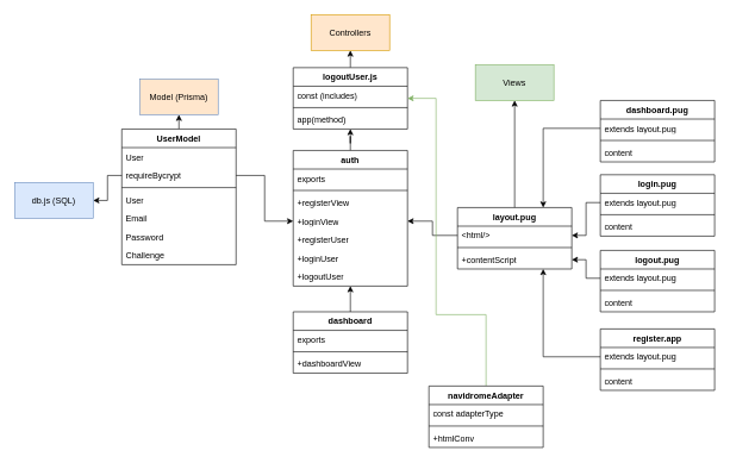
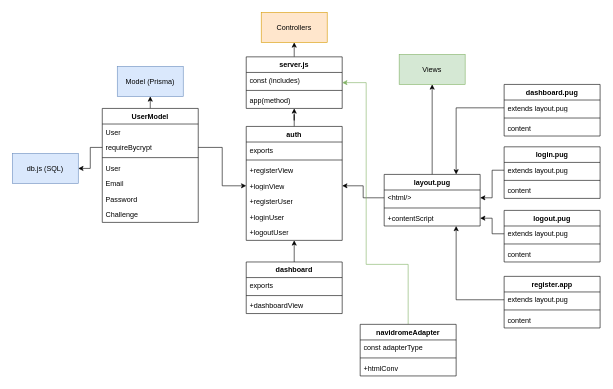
  <mxCell id="0" />
  <mxCell id="1" parent="0" />
  <mxCell id="2" style="edgeStyle=orthogonalEdgeStyle;rounded=0;orthogonalLoop=1;jettySize=auto;html=1;exitX=0.5;exitY=0;exitDx=0;exitDy=0;entryX=0.5;entryY=1;entryDx=0;entryDy=0;" edge="1" parent="1" source="3" target="11"><mxGeometry relative="1" as="geometry" /></mxCell>
  <mxCell id="3" value="&lt;div&gt;UserModel&lt;/div&gt;" style="swimlane;fontStyle=1;align=center;verticalAlign=top;childLayout=stackLayout;horizontal=1;startSize=26;horizontalStack=0;resizeParent=1;resizeParentMax=0;resizeLast=0;collapsible=1;marginBottom=0;whiteSpace=wrap;html=1;" vertex="1" parent="1"><mxGeometry x="170" y="180" width="160" height="190" as="geometry" /></mxCell>
  <mxCell id="4" value="&lt;div&gt;User&lt;/div&gt;" style="text;strokeColor=none;fillColor=none;align=left;verticalAlign=top;spacingLeft=4;spacingRight=4;overflow=hidden;rotatable=0;points=[[0,0.5],[1,0.5]];portConstraint=eastwest;whiteSpace=wrap;html=1;" vertex="1" parent="3"><mxGeometry y="26" width="160" height="26" as="geometry" /></mxCell>
  <mxCell id="5" value="&lt;div&gt;requireBycrypt&lt;/div&gt;" style="text;strokeColor=none;fillColor=none;align=left;verticalAlign=top;spacingLeft=4;spacingRight=4;overflow=hidden;rotatable=0;points=[[0,0.5],[1,0.5]];portConstraint=eastwest;whiteSpace=wrap;html=1;" vertex="1" parent="3"><mxGeometry y="52" width="160" height="26" as="geometry" /></mxCell>
  <mxCell id="6" value="" style="line;strokeWidth=1;fillColor=none;align=left;verticalAlign=middle;spacingTop=-1;spacingLeft=3;spacingRight=3;rotatable=0;labelPosition=right;points=[];portConstraint=eastwest;strokeColor=inherit;" vertex="1" parent="3"><mxGeometry y="78" width="160" height="8" as="geometry" /></mxCell>
  <mxCell id="7" value="&lt;div&gt;User&lt;/div&gt;&lt;div&gt;&lt;br&gt;&lt;/div&gt;" style="text;strokeColor=none;fillColor=none;align=left;verticalAlign=top;spacingLeft=4;spacingRight=4;overflow=hidden;rotatable=0;points=[[0,0.5],[1,0.5]];portConstraint=eastwest;whiteSpace=wrap;html=1;" vertex="1" parent="3"><mxGeometry y="86" width="160" height="26" as="geometry" /></mxCell>
  <mxCell id="8" value="Email" style="text;strokeColor=none;fillColor=none;align=left;verticalAlign=top;spacingLeft=4;spacingRight=4;overflow=hidden;rotatable=0;points=[[0,0.5],[1,0.5]];portConstraint=eastwest;whiteSpace=wrap;html=1;" vertex="1" parent="3"><mxGeometry y="112" width="160" height="26" as="geometry" /></mxCell>
  <mxCell id="9" value="Password" style="text;strokeColor=none;fillColor=none;align=left;verticalAlign=top;spacingLeft=4;spacingRight=4;overflow=hidden;rotatable=0;points=[[0,0.5],[1,0.5]];portConstraint=eastwest;whiteSpace=wrap;html=1;" vertex="1" parent="3"><mxGeometry y="138" width="160" height="26" as="geometry" /></mxCell>
  <mxCell id="10" value="&lt;div&gt;Challenge&lt;/div&gt;&lt;div&gt;&lt;br&gt;&lt;/div&gt;" style="text;strokeColor=none;fillColor=none;align=left;verticalAlign=top;spacingLeft=4;spacingRight=4;overflow=hidden;rotatable=0;points=[[0,0.5],[1,0.5]];portConstraint=eastwest;whiteSpace=wrap;html=1;" vertex="1" parent="3"><mxGeometry y="164" width="160" height="26" as="geometry" /></mxCell>
- <mxCell id="11" value="Model (Prisma)" style="html=1;whiteSpace=wrap;fillColor=#ffe6cc;strokeColor=#6c8ebf;" vertex="1" parent="1"><mxGeometry x="195" y="110" width="110" height="50" as="geometry" /></mxCell>
+ <mxCell id="11" value="Model (Prisma)" style="html=1;whiteSpace=wrap;fillColor=#dae8fc;strokeColor=#6c8ebf;" vertex="1" parent="1"><mxGeometry x="195" y="110" width="110" height="50" as="geometry" /></mxCell>
  <mxCell id="12" value="db.js (SQL)" style="html=1;whiteSpace=wrap;fillColor=#dae8fc;strokeColor=#6c8ebf;" vertex="1" parent="1"><mxGeometry x="20" y="255" width="110" height="50" as="geometry" /></mxCell>
  <mxCell id="13" style="edgeStyle=orthogonalEdgeStyle;rounded=0;orthogonalLoop=1;jettySize=auto;html=1;exitX=0.5;exitY=0;exitDx=0;exitDy=0;" edge="1" parent="1" source="14" target="58"><mxGeometry relative="1" as="geometry" /></mxCell>
  <mxCell id="14" value="auth" style="swimlane;fontStyle=1;align=center;verticalAlign=top;childLayout=stackLayout;horizontal=1;startSize=26;horizontalStack=0;resizeParent=1;resizeParentMax=0;resizeLast=0;collapsible=1;marginBottom=0;whiteSpace=wrap;html=1;" vertex="1" parent="1"><mxGeometry x="410" y="210" width="160" height="190" as="geometry" /></mxCell>
  <mxCell id="15" value="exports" style="text;strokeColor=none;fillColor=none;align=left;verticalAlign=top;spacingLeft=4;spacingRight=4;overflow=hidden;rotatable=0;points=[[0,0.5],[1,0.5]];portConstraint=eastwest;whiteSpace=wrap;html=1;" vertex="1" parent="14"><mxGeometry y="26" width="160" height="26" as="geometry" /></mxCell>
  <mxCell id="16" value="" style="line;strokeWidth=1;fillColor=none;align=left;verticalAlign=middle;spacingTop=-1;spacingLeft=3;spacingRight=3;rotatable=0;labelPosition=right;points=[];portConstraint=eastwest;strokeColor=inherit;" vertex="1" parent="14"><mxGeometry y="52" width="160" height="8" as="geometry" /></mxCell>
  <mxCell id="17" value="+registerView" style="text;strokeColor=none;fillColor=none;align=left;verticalAlign=top;spacingLeft=4;spacingRight=4;overflow=hidden;rotatable=0;points=[[0,0.5],[1,0.5]];portConstraint=eastwest;whiteSpace=wrap;html=1;" vertex="1" parent="14"><mxGeometry y="60" width="160" height="26" as="geometry" /></mxCell>
  <mxCell id="18" value="&lt;div&gt;+loginView&lt;/div&gt;" style="text;strokeColor=none;fillColor=none;align=left;verticalAlign=top;spacingLeft=4;spacingRight=4;overflow=hidden;rotatable=0;points=[[0,0.5],[1,0.5]];portConstraint=eastwest;whiteSpace=wrap;html=1;" vertex="1" parent="14"><mxGeometry y="86" width="160" height="26" as="geometry" /></mxCell>
  <mxCell id="19" value="+registerUser" style="text;strokeColor=none;fillColor=none;align=left;verticalAlign=top;spacingLeft=4;spacingRight=4;overflow=hidden;rotatable=0;points=[[0,0.5],[1,0.5]];portConstraint=eastwest;whiteSpace=wrap;html=1;" vertex="1" parent="14"><mxGeometry y="112" width="160" height="26" as="geometry" /></mxCell>
  <mxCell id="20" value="+loginUser" style="text;strokeColor=none;fillColor=none;align=left;verticalAlign=top;spacingLeft=4;spacingRight=4;overflow=hidden;rotatable=0;points=[[0,0.5],[1,0.5]];portConstraint=eastwest;whiteSpace=wrap;html=1;" vertex="1" parent="14"><mxGeometry y="138" width="160" height="26" as="geometry" /></mxCell>
  <mxCell id="21" value="+logoutUser" style="text;strokeColor=none;fillColor=none;align=left;verticalAlign=top;spacingLeft=4;spacingRight=4;overflow=hidden;rotatable=0;points=[[0,0.5],[1,0.5]];portConstraint=eastwest;whiteSpace=wrap;html=1;" vertex="1" parent="14"><mxGeometry y="164" width="160" height="26" as="geometry" /></mxCell>
  <mxCell id="22" style="edgeStyle=orthogonalEdgeStyle;rounded=0;orthogonalLoop=1;jettySize=auto;html=1;exitX=0.5;exitY=0;exitDx=0;exitDy=0;entryX=0.5;entryY=1;entryDx=0;entryDy=0;" edge="1" parent="1" source="23" target="14"><mxGeometry relative="1" as="geometry" /></mxCell>
  <mxCell id="23" value="dashboard" style="swimlane;fontStyle=1;align=center;verticalAlign=top;childLayout=stackLayout;horizontal=1;startSize=26;horizontalStack=0;resizeParent=1;resizeParentMax=0;resizeLast=0;collapsible=1;marginBottom=0;whiteSpace=wrap;html=1;" vertex="1" parent="1"><mxGeometry x="410" y="436" width="160" height="86" as="geometry" /></mxCell>
  <mxCell id="24" value="exports" style="text;strokeColor=none;fillColor=none;align=left;verticalAlign=top;spacingLeft=4;spacingRight=4;overflow=hidden;rotatable=0;points=[[0,0.5],[1,0.5]];portConstraint=eastwest;whiteSpace=wrap;html=1;" vertex="1" parent="23"><mxGeometry y="26" width="160" height="26" as="geometry" /></mxCell>
  <mxCell id="25" value="" style="line;strokeWidth=1;fillColor=none;align=left;verticalAlign=middle;spacingTop=-1;spacingLeft=3;spacingRight=3;rotatable=0;labelPosition=right;points=[];portConstraint=eastwest;strokeColor=inherit;" vertex="1" parent="23"><mxGeometry y="52" width="160" height="8" as="geometry" /></mxCell>
  <mxCell id="26" value="+dashboardView" style="text;strokeColor=none;fillColor=none;align=left;verticalAlign=top;spacingLeft=4;spacingRight=4;overflow=hidden;rotatable=0;points=[[0,0.5],[1,0.5]];portConstraint=eastwest;whiteSpace=wrap;html=1;" vertex="1" parent="23"><mxGeometry y="60" width="160" height="26" as="geometry" /></mxCell>
  <mxCell id="27" value="Controllers" style="html=1;whiteSpace=wrap;fillColor=#ffe6cc;strokeColor=#d79b00;" vertex="1" parent="1"><mxGeometry x="435" y="20" width="110" height="50" as="geometry" /></mxCell>
  <mxCell id="28" style="edgeStyle=orthogonalEdgeStyle;rounded=0;orthogonalLoop=1;jettySize=auto;html=1;exitX=0;exitY=0.5;exitDx=0;exitDy=0;entryX=1;entryY=0.5;entryDx=0;entryDy=0;" edge="1" parent="1" source="5" target="12"><mxGeometry relative="1" as="geometry" /></mxCell>
  <mxCell id="29" value="dashboard.pug" style="swimlane;fontStyle=1;align=center;verticalAlign=top;childLayout=stackLayout;horizontal=1;startSize=26;horizontalStack=0;resizeParent=1;resizeParentMax=0;resizeLast=0;collapsible=1;marginBottom=0;whiteSpace=wrap;html=1;" vertex="1" parent="1"><mxGeometry x="840" y="140" width="160" height="86" as="geometry" /></mxCell>
  <mxCell id="30" value="extends layout.pug" style="text;strokeColor=none;fillColor=none;align=left;verticalAlign=top;spacingLeft=4;spacingRight=4;overflow=hidden;rotatable=0;points=[[0,0.5],[1,0.5]];portConstraint=eastwest;whiteSpace=wrap;html=1;" vertex="1" parent="29"><mxGeometry y="26" width="160" height="26" as="geometry" /></mxCell>
  <mxCell id="31" value="" style="line;strokeWidth=1;fillColor=none;align=left;verticalAlign=middle;spacingTop=-1;spacingLeft=3;spacingRight=3;rotatable=0;labelPosition=right;points=[];portConstraint=eastwest;strokeColor=inherit;" vertex="1" parent="29"><mxGeometry y="52" width="160" height="8" as="geometry" /></mxCell>
  <mxCell id="32" value="content" style="text;strokeColor=none;fillColor=none;align=left;verticalAlign=top;spacingLeft=4;spacingRight=4;overflow=hidden;rotatable=0;points=[[0,0.5],[1,0.5]];portConstraint=eastwest;whiteSpace=wrap;html=1;" vertex="1" parent="29"><mxGeometry y="60" width="160" height="26" as="geometry" /></mxCell>
  <mxCell id="33" value="login.pug" style="swimlane;fontStyle=1;align=center;verticalAlign=top;childLayout=stackLayout;horizontal=1;startSize=26;horizontalStack=0;resizeParent=1;resizeParentMax=0;resizeLast=0;collapsible=1;marginBottom=0;whiteSpace=wrap;html=1;" vertex="1" parent="1"><mxGeometry x="840" y="244" width="160" height="86" as="geometry" /></mxCell>
  <mxCell id="34" value="extends layout.pug" style="text;strokeColor=none;fillColor=none;align=left;verticalAlign=top;spacingLeft=4;spacingRight=4;overflow=hidden;rotatable=0;points=[[0,0.5],[1,0.5]];portConstraint=eastwest;whiteSpace=wrap;html=1;" vertex="1" parent="33"><mxGeometry y="26" width="160" height="26" as="geometry" /></mxCell>
  <mxCell id="35" value="" style="line;strokeWidth=1;fillColor=none;align=left;verticalAlign=middle;spacingTop=-1;spacingLeft=3;spacingRight=3;rotatable=0;labelPosition=right;points=[];portConstraint=eastwest;strokeColor=inherit;" vertex="1" parent="33"><mxGeometry y="52" width="160" height="8" as="geometry" /></mxCell>
  <mxCell id="36" value="content" style="text;strokeColor=none;fillColor=none;align=left;verticalAlign=top;spacingLeft=4;spacingRight=4;overflow=hidden;rotatable=0;points=[[0,0.5],[1,0.5]];portConstraint=eastwest;whiteSpace=wrap;html=1;" vertex="1" parent="33"><mxGeometry y="60" width="160" height="26" as="geometry" /></mxCell>
  <mxCell id="37" value="logout.pug" style="swimlane;fontStyle=1;align=center;verticalAlign=top;childLayout=stackLayout;horizontal=1;startSize=26;horizontalStack=0;resizeParent=1;resizeParentMax=0;resizeLast=0;collapsible=1;marginBottom=0;whiteSpace=wrap;html=1;" vertex="1" parent="1"><mxGeometry x="840" y="350" width="160" height="86" as="geometry" /></mxCell>
  <mxCell id="38" value="extends layout.pug" style="text;strokeColor=none;fillColor=none;align=left;verticalAlign=top;spacingLeft=4;spacingRight=4;overflow=hidden;rotatable=0;points=[[0,0.5],[1,0.5]];portConstraint=eastwest;whiteSpace=wrap;html=1;" vertex="1" parent="37"><mxGeometry y="26" width="160" height="26" as="geometry" /></mxCell>
  <mxCell id="39" value="" style="line;strokeWidth=1;fillColor=none;align=left;verticalAlign=middle;spacingTop=-1;spacingLeft=3;spacingRight=3;rotatable=0;labelPosition=right;points=[];portConstraint=eastwest;strokeColor=inherit;" vertex="1" parent="37"><mxGeometry y="52" width="160" height="8" as="geometry" /></mxCell>
  <mxCell id="40" value="content" style="text;strokeColor=none;fillColor=none;align=left;verticalAlign=top;spacingLeft=4;spacingRight=4;overflow=hidden;rotatable=0;points=[[0,0.5],[1,0.5]];portConstraint=eastwest;whiteSpace=wrap;html=1;" vertex="1" parent="37"><mxGeometry y="60" width="160" height="26" as="geometry" /></mxCell>
  <mxCell id="41" value="register.app" style="swimlane;fontStyle=1;align=center;verticalAlign=top;childLayout=stackLayout;horizontal=1;startSize=26;horizontalStack=0;resizeParent=1;resizeParentMax=0;resizeLast=0;collapsible=1;marginBottom=0;whiteSpace=wrap;html=1;" vertex="1" parent="1"><mxGeometry x="840" y="460" width="160" height="86" as="geometry" /></mxCell>
  <mxCell id="42" value="extends layout.pug" style="text;strokeColor=none;fillColor=none;align=left;verticalAlign=top;spacingLeft=4;spacingRight=4;overflow=hidden;rotatable=0;points=[[0,0.5],[1,0.5]];portConstraint=eastwest;whiteSpace=wrap;html=1;" vertex="1" parent="41"><mxGeometry y="26" width="160" height="26" as="geometry" /></mxCell>
  <mxCell id="43" value="" style="line;strokeWidth=1;fillColor=none;align=left;verticalAlign=middle;spacingTop=-1;spacingLeft=3;spacingRight=3;rotatable=0;labelPosition=right;points=[];portConstraint=eastwest;strokeColor=inherit;" vertex="1" parent="41"><mxGeometry y="52" width="160" height="8" as="geometry" /></mxCell>
  <mxCell id="44" value="content" style="text;strokeColor=none;fillColor=none;align=left;verticalAlign=top;spacingLeft=4;spacingRight=4;overflow=hidden;rotatable=0;points=[[0,0.5],[1,0.5]];portConstraint=eastwest;whiteSpace=wrap;html=1;" vertex="1" parent="41"><mxGeometry y="60" width="160" height="26" as="geometry" /></mxCell>
  <mxCell id="45" style="edgeStyle=orthogonalEdgeStyle;rounded=0;orthogonalLoop=1;jettySize=auto;html=1;exitX=0.5;exitY=0;exitDx=0;exitDy=0;entryX=0.5;entryY=1;entryDx=0;entryDy=0;" edge="1" parent="1" source="46" target="56"><mxGeometry relative="1" as="geometry" /></mxCell>
  <mxCell id="46" value="layout.pug" style="swimlane;fontStyle=1;align=center;verticalAlign=top;childLayout=stackLayout;horizontal=1;startSize=26;horizontalStack=0;resizeParent=1;resizeParentMax=0;resizeLast=0;collapsible=1;marginBottom=0;whiteSpace=wrap;html=1;" vertex="1" parent="1"><mxGeometry x="640" y="290" width="160" height="86" as="geometry" /></mxCell>
  <mxCell id="47" value="&amp;lt;html/&amp;gt;" style="text;strokeColor=none;fillColor=none;align=left;verticalAlign=top;spacingLeft=4;spacingRight=4;overflow=hidden;rotatable=0;points=[[0,0.5],[1,0.5]];portConstraint=eastwest;whiteSpace=wrap;html=1;" vertex="1" parent="46"><mxGeometry y="26" width="160" height="26" as="geometry" /></mxCell>
  <mxCell id="48" value="" style="line;strokeWidth=1;fillColor=none;align=left;verticalAlign=middle;spacingTop=-1;spacingLeft=3;spacingRight=3;rotatable=0;labelPosition=right;points=[];portConstraint=eastwest;strokeColor=inherit;" vertex="1" parent="46"><mxGeometry y="52" width="160" height="8" as="geometry" /></mxCell>
  <mxCell id="49" value="+contentScript" style="text;strokeColor=none;fillColor=none;align=left;verticalAlign=top;spacingLeft=4;spacingRight=4;overflow=hidden;rotatable=0;points=[[0,0.5],[1,0.5]];portConstraint=eastwest;whiteSpace=wrap;html=1;" vertex="1" parent="46"><mxGeometry y="60" width="160" height="26" as="geometry" /></mxCell>
  <mxCell id="50" style="edgeStyle=orthogonalEdgeStyle;rounded=0;orthogonalLoop=1;jettySize=auto;html=1;exitX=0;exitY=0.5;exitDx=0;exitDy=0;entryX=0.75;entryY=1;entryDx=0;entryDy=0;" edge="1" parent="1" source="42" target="46"><mxGeometry relative="1" as="geometry" /></mxCell>
  <mxCell id="51" style="edgeStyle=orthogonalEdgeStyle;rounded=0;orthogonalLoop=1;jettySize=auto;html=1;exitX=0;exitY=0.5;exitDx=0;exitDy=0;entryX=1;entryY=0.5;entryDx=0;entryDy=0;" edge="1" parent="1" source="38" target="49"><mxGeometry relative="1" as="geometry" /></mxCell>
  <mxCell id="52" style="edgeStyle=orthogonalEdgeStyle;rounded=0;orthogonalLoop=1;jettySize=auto;html=1;exitX=0;exitY=0.5;exitDx=0;exitDy=0;entryX=1;entryY=0.5;entryDx=0;entryDy=0;" edge="1" parent="1" source="34" target="47"><mxGeometry relative="1" as="geometry" /></mxCell>
  <mxCell id="53" style="edgeStyle=orthogonalEdgeStyle;rounded=0;orthogonalLoop=1;jettySize=auto;html=1;exitX=0;exitY=0.5;exitDx=0;exitDy=0;entryX=0.75;entryY=0;entryDx=0;entryDy=0;" edge="1" parent="1" source="30" target="46"><mxGeometry relative="1" as="geometry" /></mxCell>
  <mxCell id="54" style="edgeStyle=orthogonalEdgeStyle;rounded=0;orthogonalLoop=1;jettySize=auto;html=1;exitX=0;exitY=0.5;exitDx=0;exitDy=0;entryX=1;entryY=0.5;entryDx=0;entryDy=0;" edge="1" parent="1" source="47" target="18"><mxGeometry relative="1" as="geometry" /></mxCell>
  <mxCell id="55" style="edgeStyle=orthogonalEdgeStyle;rounded=0;orthogonalLoop=1;jettySize=auto;html=1;exitX=1;exitY=0.5;exitDx=0;exitDy=0;entryX=0;entryY=0.5;entryDx=0;entryDy=0;" edge="1" parent="1" source="5" target="18"><mxGeometry relative="1" as="geometry" /></mxCell>
  <mxCell id="56" value="Views" style="html=1;whiteSpace=wrap;fillColor=#d5e8d4;strokeColor=#82b366;" vertex="1" parent="1"><mxGeometry x="665" y="90" width="110" height="50" as="geometry" /></mxCell>
  <mxCell id="57" style="edgeStyle=orthogonalEdgeStyle;rounded=0;orthogonalLoop=1;jettySize=auto;html=1;exitX=0.5;exitY=0;exitDx=0;exitDy=0;entryX=0.5;entryY=1;entryDx=0;entryDy=0;" edge="1" parent="1" source="58" target="27"><mxGeometry relative="1" as="geometry" /></mxCell>
- <mxCell id="58" value="logoutUser.js" style="swimlane;fontStyle=1;align=center;verticalAlign=top;childLayout=stackLayout;horizontal=1;startSize=26;horizontalStack=0;resizeParent=1;resizeParentMax=0;resizeLast=0;collapsible=1;marginBottom=0;whiteSpace=wrap;html=1;" vertex="1" parent="1"><mxGeometry x="410" y="94" width="160" height="86" as="geometry" /></mxCell>
+ <mxCell id="58" value="server.js" style="swimlane;fontStyle=1;align=center;verticalAlign=top;childLayout=stackLayout;horizontal=1;startSize=26;horizontalStack=0;resizeParent=1;resizeParentMax=0;resizeLast=0;collapsible=1;marginBottom=0;whiteSpace=wrap;html=1;" vertex="1" parent="1"><mxGeometry x="410" y="94" width="160" height="86" as="geometry" /></mxCell>
  <mxCell id="59" value="const (includes)" style="text;strokeColor=none;fillColor=none;align=left;verticalAlign=top;spacingLeft=4;spacingRight=4;overflow=hidden;rotatable=0;points=[[0,0.5],[1,0.5]];portConstraint=eastwest;whiteSpace=wrap;html=1;" vertex="1" parent="58"><mxGeometry y="26" width="160" height="26" as="geometry" /></mxCell>
  <mxCell id="60" value="" style="line;strokeWidth=1;fillColor=none;align=left;verticalAlign=middle;spacingTop=-1;spacingLeft=3;spacingRight=3;rotatable=0;labelPosition=right;points=[];portConstraint=eastwest;strokeColor=inherit;" vertex="1" parent="58"><mxGeometry y="52" width="160" height="8" as="geometry" /></mxCell>
  <mxCell id="61" value="app(method)" style="text;strokeColor=none;fillColor=none;align=left;verticalAlign=top;spacingLeft=4;spacingRight=4;overflow=hidden;rotatable=0;points=[[0,0.5],[1,0.5]];portConstraint=eastwest;whiteSpace=wrap;html=1;" vertex="1" parent="58"><mxGeometry y="60" width="160" height="26" as="geometry" /></mxCell>
  <mxCell id="62" style="edgeStyle=orthogonalEdgeStyle;rounded=0;orthogonalLoop=1;jettySize=auto;html=1;exitX=0.5;exitY=0;exitDx=0;exitDy=0;entryX=1;entryY=0.5;entryDx=0;entryDy=0;fillColor=#d5e8d4;strokeColor=#82b366;" edge="1" parent="1" source="63" target="58"><mxGeometry relative="1" as="geometry"><mxPoint x="610" y="140" as="targetPoint" /><Array as="points"><mxPoint x="680" y="440" /><mxPoint x="610" y="440" /><mxPoint x="610" y="137" /></Array></mxGeometry></mxCell>
  <mxCell id="63" value="navidromeAdapter" style="swimlane;fontStyle=1;align=center;verticalAlign=top;childLayout=stackLayout;horizontal=1;startSize=26;horizontalStack=0;resizeParent=1;resizeParentMax=0;resizeLast=0;collapsible=1;marginBottom=0;whiteSpace=wrap;html=1;" vertex="1" parent="1"><mxGeometry x="600" y="540" width="160" height="86" as="geometry" /></mxCell>
  <mxCell id="64" value="const adapterType" style="text;strokeColor=none;fillColor=none;align=left;verticalAlign=top;spacingLeft=4;spacingRight=4;overflow=hidden;rotatable=0;points=[[0,0.5],[1,0.5]];portConstraint=eastwest;whiteSpace=wrap;html=1;" vertex="1" parent="63"><mxGeometry y="26" width="160" height="26" as="geometry" /></mxCell>
  <mxCell id="65" value="" style="line;strokeWidth=1;fillColor=none;align=left;verticalAlign=middle;spacingTop=-1;spacingLeft=3;spacingRight=3;rotatable=0;labelPosition=right;points=[];portConstraint=eastwest;strokeColor=inherit;" vertex="1" parent="63"><mxGeometry y="52" width="160" height="8" as="geometry" /></mxCell>
  <mxCell id="66" value="+htmlConv" style="text;strokeColor=none;fillColor=none;align=left;verticalAlign=top;spacingLeft=4;spacingRight=4;overflow=hidden;rotatable=0;points=[[0,0.5],[1,0.5]];portConstraint=eastwest;whiteSpace=wrap;html=1;" vertex="1" parent="63"><mxGeometry y="60" width="160" height="26" as="geometry" /></mxCell>
